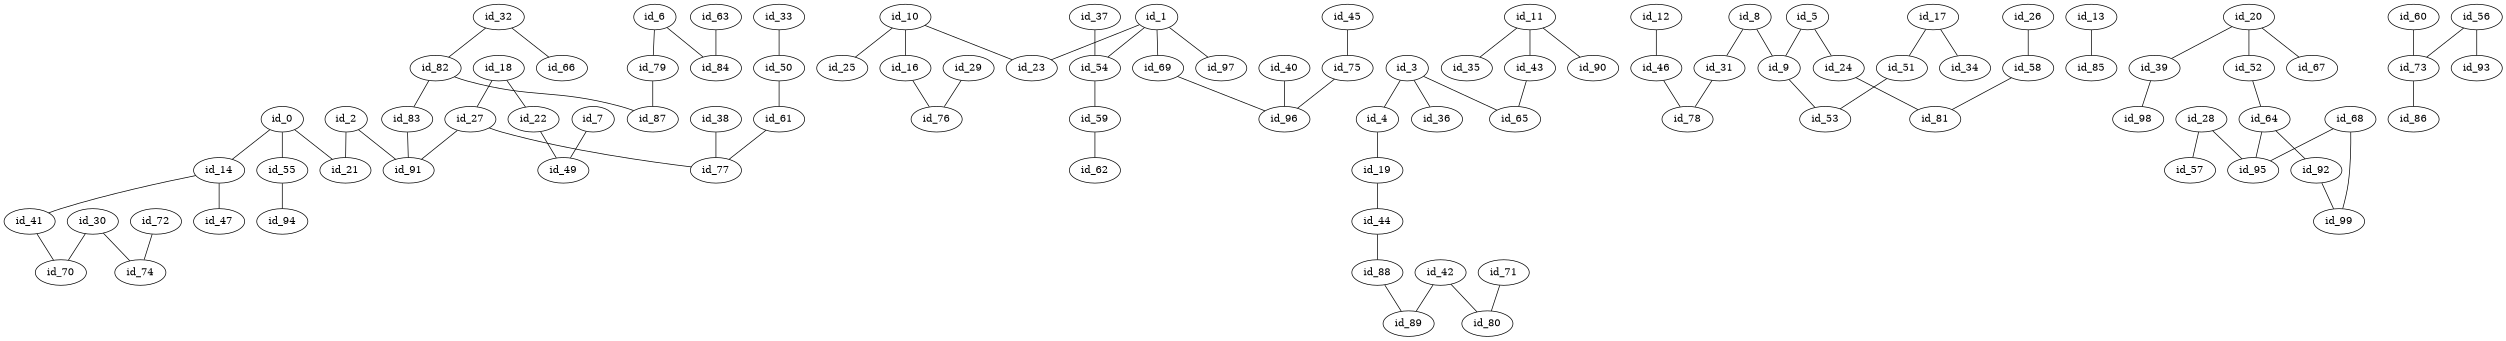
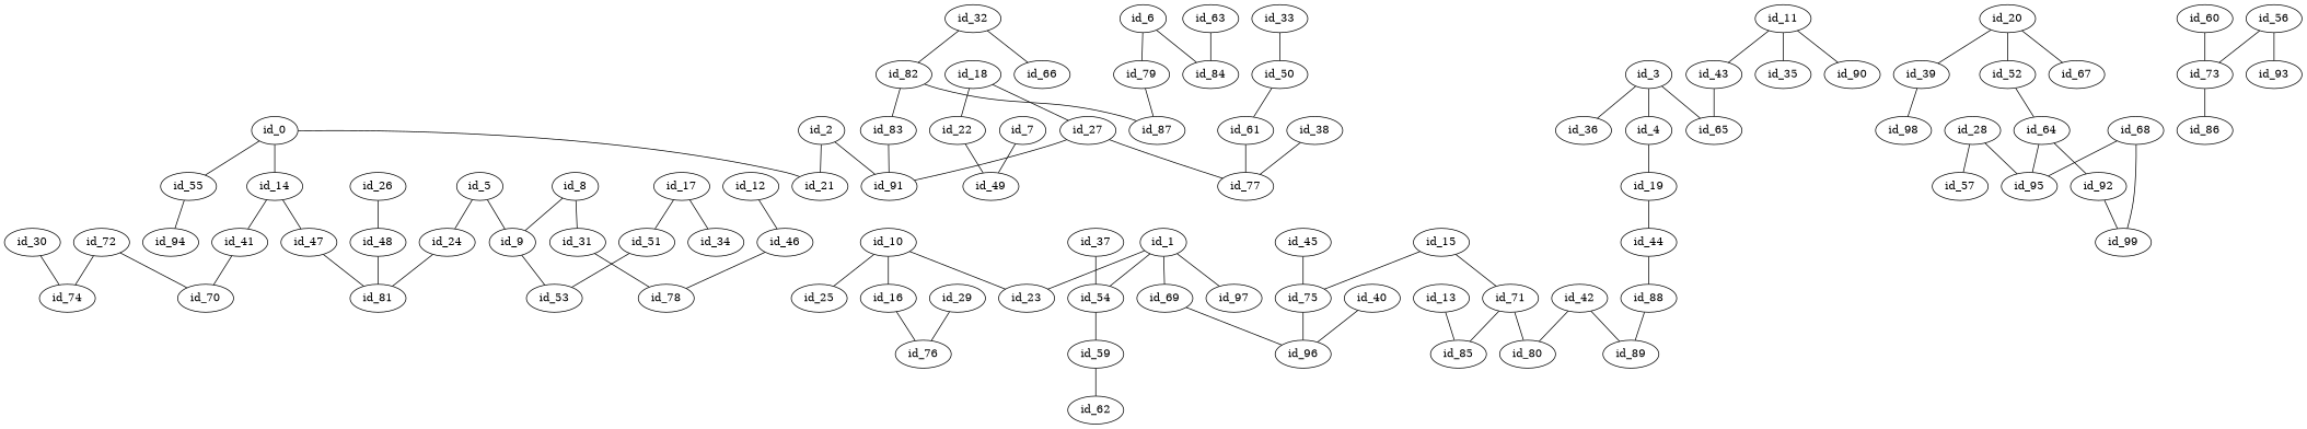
  graph {
    id_0
    id_14
    id_21
    id_55
    id_41
    id_47
    id_94
    id_1
    id_23
    id_54
    id_69
    id_97
    id_59
    id_96
    id_2
    id_91
    id_3
    id_4
    id_36
    id_65
    id_19
    id_44
    id_5
    id_9
    id_24
    id_53
    id_81
    id_6
    id_79
    id_84
    id_87
    id_7
    id_49
    id_8
    id_31
    id_78
    id_10
    id_16
    id_25
    id_76
    id_11
    id_35
    id_43
    id_90
    id_12
    id_46
    id_13
    id_85
    id_70
+   id_15
    id_71
    id_75
    id_80
    id_17
    id_34
    id_51
    id_18
    id_22
    id_27
    id_77
    id_88
    id_20
    id_39
    id_52
    id_67
    id_98
    id_64
    id_26
-   id_58
+   id_58 [label=id_48]
    id_28
    id_57
    id_95
    id_29
    id_30
    id_74
    id_32
    id_66
    id_82
    id_83
    id_33
    id_50
    id_61
    id_37
    id_38
    id_40
    id_42
    id_89
    id_45
    id_92
    id_99
    id_62
    id_56
    id_73
    id_93
    id_86
    id_60
    id_63
    id_68
    id_72
    id_0 -- id_14
    id_0 -- id_21
    id_0 -- id_55
    id_14 -- id_41
    id_14 -- id_47
    id_55 -- id_94
    id_41 -- id_70
+   id_47 -- id_81
    id_1 -- id_23
    id_1 -- id_54
    id_1 -- id_69
    id_1 -- id_97
    id_54 -- id_59
    id_69 -- id_96
    id_59 -- id_62
    id_2 -- id_21
    id_2 -- id_91
    id_3 -- id_4
    id_3 -- id_36
    id_3 -- id_65
    id_4 -- id_19
    id_19 -- id_44
    id_44 -- id_88
    id_5 -- id_9
    id_5 -- id_24
    id_9 -- id_53
    id_24 -- id_81
    id_6 -- id_79
    id_6 -- id_84
    id_79 -- id_87
    id_7 -- id_49
    id_8 -- id_9
    id_8 -- id_31
    id_31 -- id_78
    id_10 -- id_23
    id_10 -- id_16
    id_10 -- id_25
    id_16 -- id_76
    id_11 -- id_35
    id_11 -- id_43
    id_11 -- id_90
    id_43 -- id_65
    id_12 -- id_46
    id_46 -- id_78
    id_13 -- id_85
+   id_15 -- id_71
+   id_15 -- id_75
+   id_71 -- id_85
    id_71 -- id_80
    id_75 -- id_96
    id_17 -- id_34
    id_17 -- id_51
    id_51 -- id_53
    id_18 -- id_22
    id_18 -- id_27
    id_22 -- id_49
    id_27 -- id_91
    id_27 -- id_77
    id_88 -- id_89
    id_20 -- id_39
    id_20 -- id_52
    id_20 -- id_67
    id_39 -- id_98
    id_52 -- id_64
    id_64 -- id_95
    id_64 -- id_92
    id_26 -- id_58
    id_58 -- id_81
    id_28 -- id_57
    id_28 -- id_95
    id_29 -- id_76
-   id_30 -- id_70
+   id_72 -- id_70
    id_30 -- id_74
    id_32 -- id_66
    id_32 -- id_82
    id_82 -- id_87
    id_82 -- id_83
    id_83 -- id_91
    id_33 -- id_50
    id_50 -- id_61
    id_61 -- id_77
    id_37 -- id_54
    id_38 -- id_77
    id_40 -- id_96
    id_42 -- id_80
    id_42 -- id_89
    id_45 -- id_75
    id_92 -- id_99
    id_56 -- id_73
    id_56 -- id_93
    id_73 -- id_86
    id_60 -- id_73
    id_63 -- id_84
    id_68 -- id_95
    id_68 -- id_99
    id_72 -- id_74
  }
